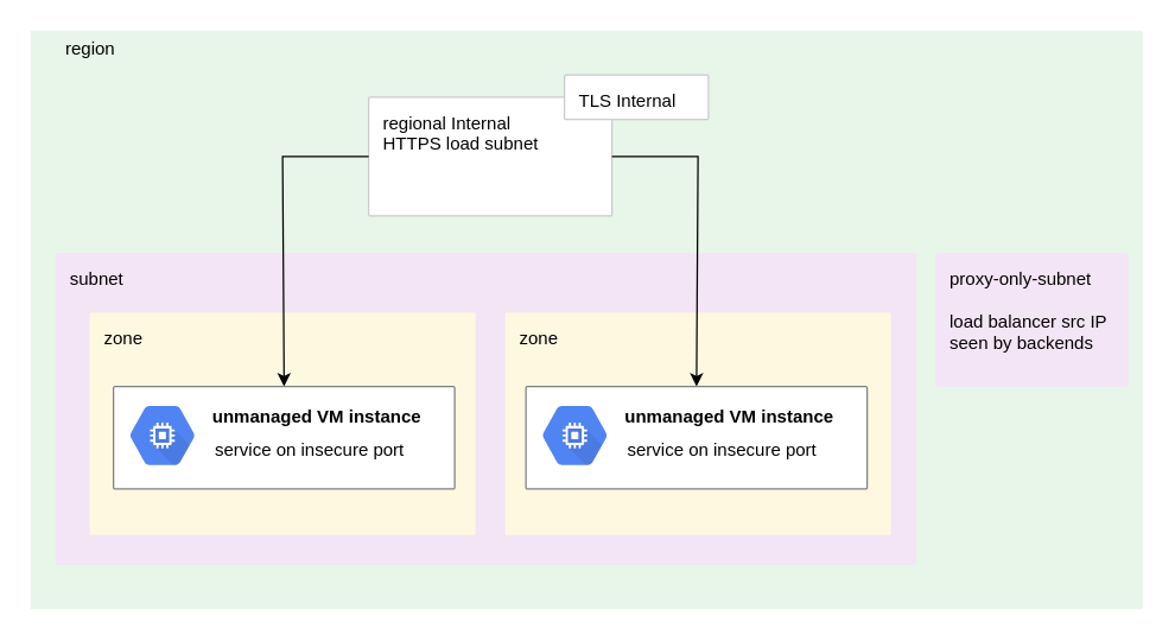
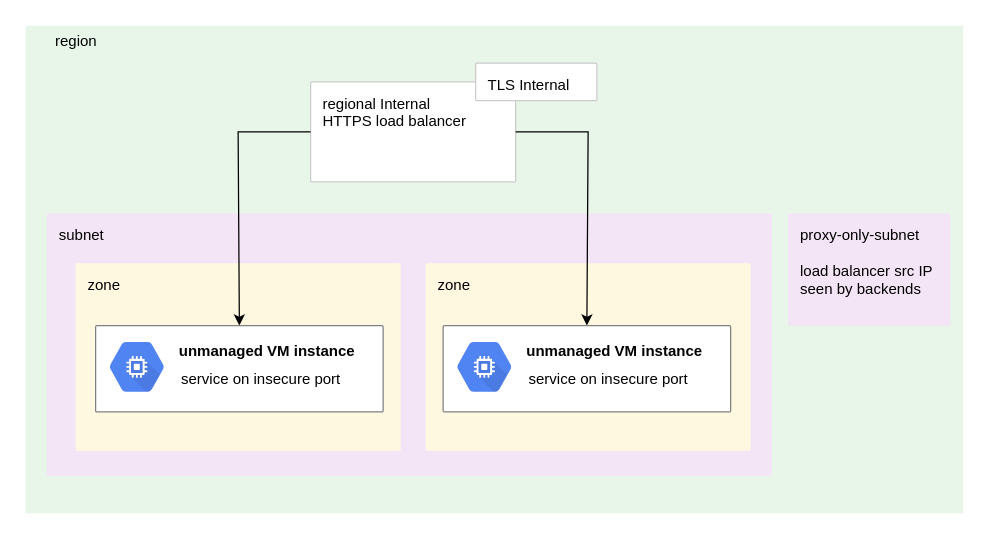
  <mxCell id="0" />
  <mxCell id="1" parent="0" />
  <mxCell id="2" value="" style="sketch=0;points=[[0,0,0],[0.25,0,0],[0.5,0,0],[0.75,0,0],[1,0,0],[1,0.25,0],[1,0.5,0],[1,0.75,0],[1,1,0],[0.75,1,0],[0.5,1,0],[0.25,1,0],[0,1,0],[0,0.75,0],[0,0.5,0],[0,0.25,0]];rounded=1;absoluteArcSize=1;arcSize=2;html=1;strokeColor=none;gradientColor=none;shadow=0;dashed=0;fontSize=12;fontColor=#9E9E9E;align=left;verticalAlign=top;spacing=10;spacingTop=-4;fillColor=#E8F5E9;" parent="1" vertex="1"><mxGeometry x="20" y="20" width="750" height="390" as="geometry"><mxPoint x="10" y="50" as="offset" /></mxGeometry></mxCell>
  <mxCell id="3" value="subnet" style="sketch=0;points=[[0,0,0],[0.25,0,0],[0.5,0,0],[0.75,0,0],[1,0,0],[1,0.25,0],[1,0.5,0],[1,0.75,0],[1,1,0],[0.75,1,0],[0.5,1,0],[0.25,1,0],[0,1,0],[0,0.75,0],[0,0.5,0],[0,0.25,0]];rounded=1;absoluteArcSize=1;arcSize=2;html=1;strokeColor=none;gradientColor=none;shadow=0;dashed=0;fontSize=12;fontColor=#000000;align=left;verticalAlign=top;spacing=10;spacingTop=-4;fillColor=#F3E5F5;" parent="1" vertex="1"><mxGeometry x="37" y="170" width="580" height="210" as="geometry" /></mxCell>
  <mxCell id="4" value="zone" style="sketch=0;points=[[0,0,0],[0.25,0,0],[0.5,0,0],[0.75,0,0],[1,0,0],[1,0.25,0],[1,0.5,0],[1,0.75,0],[1,1,0],[0.75,1,0],[0.5,1,0],[0.25,1,0],[0,1,0],[0,0.75,0],[0,0.5,0],[0,0.25,0]];rounded=1;absoluteArcSize=1;arcSize=2;html=1;strokeColor=none;gradientColor=none;shadow=0;dashed=0;fontSize=12;fontColor=#000000;align=left;verticalAlign=top;spacing=10;spacingTop=-4;fillColor=#FFF8E1;" parent="1" vertex="1"><mxGeometry x="60" y="210" width="260" height="150" as="geometry" /></mxCell>
  <mxCell id="5" value="zone" style="sketch=0;points=[[0,0,0],[0.25,0,0],[0.5,0,0],[0.75,0,0],[1,0,0],[1,0.25,0],[1,0.5,0],[1,0.75,0],[1,1,0],[0.75,1,0],[0.5,1,0],[0.25,1,0],[0,1,0],[0,0.75,0],[0,0.5,0],[0,0.25,0]];rounded=1;absoluteArcSize=1;arcSize=2;html=1;strokeColor=none;gradientColor=none;shadow=0;dashed=0;fontSize=12;fontColor=#000000;align=left;verticalAlign=top;spacing=10;spacingTop=-4;fillColor=#FFF8E1;" parent="1" vertex="1"><mxGeometry x="340" y="210" width="260" height="150" as="geometry" /></mxCell>
- <mxCell id="6" value="&lt;div&gt;regional Internal&lt;/div&gt;&lt;div&gt;HTTPS load subnet&lt;br&gt;&lt;/div&gt;" style="sketch=0;points=[[0,0,0],[0.25,0,0],[0.5,0,0],[0.75,0,0],[1,0,0],[1,0.25,0],[1,0.5,0],[1,0.75,0],[1,1,0],[0.75,1,0],[0.5,1,0],[0.25,1,0],[0,1,0],[0,0.75,0],[0,0.5,0],[0,0.25,0]];rounded=1;absoluteArcSize=1;arcSize=2;html=1;strokeColor=#CCCCCC;gradientColor=none;shadow=0;dashed=0;fontSize=12;fontColor=#000000;align=left;verticalAlign=top;spacing=10;spacingTop=-4;fillColor=#FFFFFF;strokeWidth=1;" parent="1" vertex="1"><mxGeometry x="248" y="65" width="164" height="80" as="geometry" /></mxCell>
+ <mxCell id="6" value="&lt;div&gt;regional Internal&lt;/div&gt;&lt;div&gt;HTTPS load balancer&lt;br&gt;&lt;/div&gt;" style="sketch=0;points=[[0,0,0],[0.25,0,0],[0.5,0,0],[0.75,0,0],[1,0,0],[1,0.25,0],[1,0.5,0],[1,0.75,0],[1,1,0],[0.75,1,0],[0.5,1,0],[0.25,1,0],[0,1,0],[0,0.75,0],[0,0.5,0],[0,0.25,0]];rounded=1;absoluteArcSize=1;arcSize=2;html=1;strokeColor=#CCCCCC;gradientColor=none;shadow=0;dashed=0;fontSize=12;fontColor=#000000;align=left;verticalAlign=top;spacing=10;spacingTop=-4;fillColor=#FFFFFF;strokeWidth=1;" parent="1" vertex="1"><mxGeometry x="248" y="65" width="164" height="80" as="geometry" /></mxCell>
  <mxCell id="7" value="" style="endArrow=classic;html=1;rounded=0;fontColor=#000000;entryX=0.5;entryY=0;entryDx=0;entryDy=0;entryPerimeter=0;exitX=0;exitY=0.5;exitDx=0;exitDy=0;exitPerimeter=0;" parent="1" source="6" target="12" edge="1"><mxGeometry width="50" height="50" relative="1" as="geometry"><mxPoint x="230" y="150" as="sourcePoint" /><mxPoint x="280" y="100" as="targetPoint" /><Array as="points"><mxPoint x="190" y="105" /></Array></mxGeometry></mxCell>
  <mxCell id="8" value="" style="endArrow=classic;html=1;rounded=0;fontColor=#000000;exitX=1;exitY=0.5;exitDx=0;exitDy=0;exitPerimeter=0;entryX=0.5;entryY=0;entryDx=0;entryDy=0;entryPerimeter=0;" parent="1" source="6" target="17" edge="1"><mxGeometry width="50" height="50" relative="1" as="geometry"><mxPoint x="230" y="150" as="sourcePoint" /><mxPoint x="280" y="100" as="targetPoint" /><Array as="points"><mxPoint x="470" y="105" /></Array></mxGeometry></mxCell>
  <mxCell id="9" value="&lt;div&gt;proxy-only-subnet&lt;/div&gt;&lt;div&gt;&lt;br&gt;&lt;/div&gt;&lt;div&gt;load balancer src IP&lt;/div&gt;&lt;div&gt;seen by backends&lt;br&gt;&lt;/div&gt;" style="sketch=0;points=[[0,0,0],[0.25,0,0],[0.5,0,0],[0.75,0,0],[1,0,0],[1,0.25,0],[1,0.5,0],[1,0.75,0],[1,1,0],[0.75,1,0],[0.5,1,0],[0.25,1,0],[0,1,0],[0,0.75,0],[0,0.5,0],[0,0.25,0]];rounded=1;absoluteArcSize=1;arcSize=2;html=1;strokeColor=none;gradientColor=none;shadow=0;dashed=0;fontSize=12;fontColor=#000000;align=left;verticalAlign=top;spacing=10;spacingTop=-4;fillColor=#F3E5F5;" parent="1" vertex="1"><mxGeometry x="630" y="170" width="130" height="90" as="geometry" /></mxCell>
  <mxCell id="10" value="&lt;div align=&quot;left&quot;&gt;region&lt;/div&gt;" style="text;html=1;resizable=0;autosize=1;align=left;verticalAlign=middle;points=[];fillColor=none;strokeColor=none;rounded=0;" parent="1" vertex="1"><mxGeometry x="42" y="23" width="50" height="20" as="geometry" /></mxCell>
  <mxCell id="11" value="" style="group" parent="1" vertex="1" connectable="0"><mxGeometry x="76" y="260" width="230" height="69" as="geometry" /></mxCell>
  <mxCell id="12" value="" style="sketch=0;points=[[0,0,0],[0.25,0,0],[0.5,0,0],[0.75,0,0],[1,0,0],[1,0.25,0],[1,0.5,0],[1,0.75,0],[1,1,0],[0.75,1,0],[0.5,1,0],[0.25,1,0],[0,1,0],[0,0.75,0],[0,0.5,0],[0,0.25,0]];rounded=1;absoluteArcSize=1;arcSize=2;html=1;strokeColor=#808080;gradientColor=none;shadow=0;dashed=0;fontSize=12;fontColor=#9E9E9E;align=left;verticalAlign=top;spacing=10;spacingTop=-4;" parent="11" vertex="1"><mxGeometry width="230" height="69" as="geometry" /></mxCell>
  <mxCell id="13" value="" style="sketch=0;html=1;fillColor=#5184F3;strokeColor=none;verticalAlign=top;labelPosition=center;verticalLabelPosition=bottom;align=center;spacingTop=-6;fontSize=11;fontStyle=1;shape=mxgraph.gcp2.hexIcon;prIcon=compute_engine" parent="11" vertex="1"><mxGeometry y="3.75" width="66" height="58.5" as="geometry" /></mxCell>
  <mxCell id="14" value="&lt;p style=&quot;line-height: 1.8&quot;&gt;&lt;/p&gt;&lt;div&gt;&lt;b&gt;unmanaged VM instance&lt;/b&gt;&lt;/div&gt;&lt;p&gt;&lt;/p&gt;" style="text;html=1;resizable=0;autosize=1;align=left;verticalAlign=middle;points=[];fillColor=none;strokeColor=none;rounded=0;" parent="11" vertex="1"><mxGeometry x="65" y="1" width="160" height="40" as="geometry" /></mxCell>
  <mxCell id="15" value="&lt;div align=&quot;left&quot;&gt;service on insecure port&lt;br&gt;&lt;/div&gt;" style="text;html=1;resizable=0;autosize=1;align=center;verticalAlign=middle;points=[];fillColor=none;strokeColor=none;rounded=0;" parent="11" vertex="1"><mxGeometry x="62" y="33" width="140" height="20" as="geometry" /></mxCell>
  <mxCell id="16" value="" style="group" parent="1" vertex="1" connectable="0"><mxGeometry x="354" y="260" width="230" height="69" as="geometry" /></mxCell>
  <mxCell id="17" value="" style="sketch=0;points=[[0,0,0],[0.25,0,0],[0.5,0,0],[0.75,0,0],[1,0,0],[1,0.25,0],[1,0.5,0],[1,0.75,0],[1,1,0],[0.75,1,0],[0.5,1,0],[0.25,1,0],[0,1,0],[0,0.75,0],[0,0.5,0],[0,0.25,0]];rounded=1;absoluteArcSize=1;arcSize=2;html=1;strokeColor=#808080;gradientColor=none;shadow=0;dashed=0;fontSize=12;fontColor=#9E9E9E;align=left;verticalAlign=top;spacing=10;spacingTop=-4;" parent="16" vertex="1"><mxGeometry width="230" height="69" as="geometry" /></mxCell>
  <mxCell id="18" value="" style="sketch=0;html=1;fillColor=#5184F3;strokeColor=none;verticalAlign=top;labelPosition=center;verticalLabelPosition=bottom;align=center;spacingTop=-6;fontSize=11;fontStyle=1;shape=mxgraph.gcp2.hexIcon;prIcon=compute_engine" parent="16" vertex="1"><mxGeometry y="3.75" width="66" height="58.5" as="geometry" /></mxCell>
  <mxCell id="19" value="&lt;p style=&quot;line-height: 1.8&quot;&gt;&lt;/p&gt;&lt;div&gt;&lt;b&gt;unmanaged VM instance&lt;/b&gt;&lt;/div&gt;&lt;p&gt;&lt;/p&gt;" style="text;html=1;resizable=0;autosize=1;align=left;verticalAlign=middle;points=[];fillColor=none;strokeColor=none;rounded=0;" parent="16" vertex="1"><mxGeometry x="65" y="1" width="160" height="40" as="geometry" /></mxCell>
  <mxCell id="20" value="&lt;div align=&quot;left&quot;&gt;service on insecure port&lt;br&gt;&lt;/div&gt;" style="text;html=1;resizable=0;autosize=1;align=center;verticalAlign=middle;points=[];fillColor=none;strokeColor=none;rounded=0;" parent="16" vertex="1"><mxGeometry x="62" y="33" width="140" height="20" as="geometry" /></mxCell>
  <mxCell id="21" value="TLS Internal" style="sketch=0;points=[[0,0,0],[0.25,0,0],[0.5,0,0],[0.75,0,0],[1,0,0],[1,0.25,0],[1,0.5,0],[1,0.75,0],[1,1,0],[0.75,1,0],[0.5,1,0],[0.25,1,0],[0,1,0],[0,0.75,0],[0,0.5,0],[0,0.25,0]];rounded=1;absoluteArcSize=1;arcSize=2;html=1;strokeColor=#CCCCCC;gradientColor=none;shadow=0;dashed=0;fontSize=12;fontColor=#000000;align=left;verticalAlign=top;spacing=10;spacingTop=-4;fillColor=#FFFFFF;strokeWidth=1;" vertex="1" parent="1"><mxGeometry x="380" y="50" width="97" height="30" as="geometry" /></mxCell>
